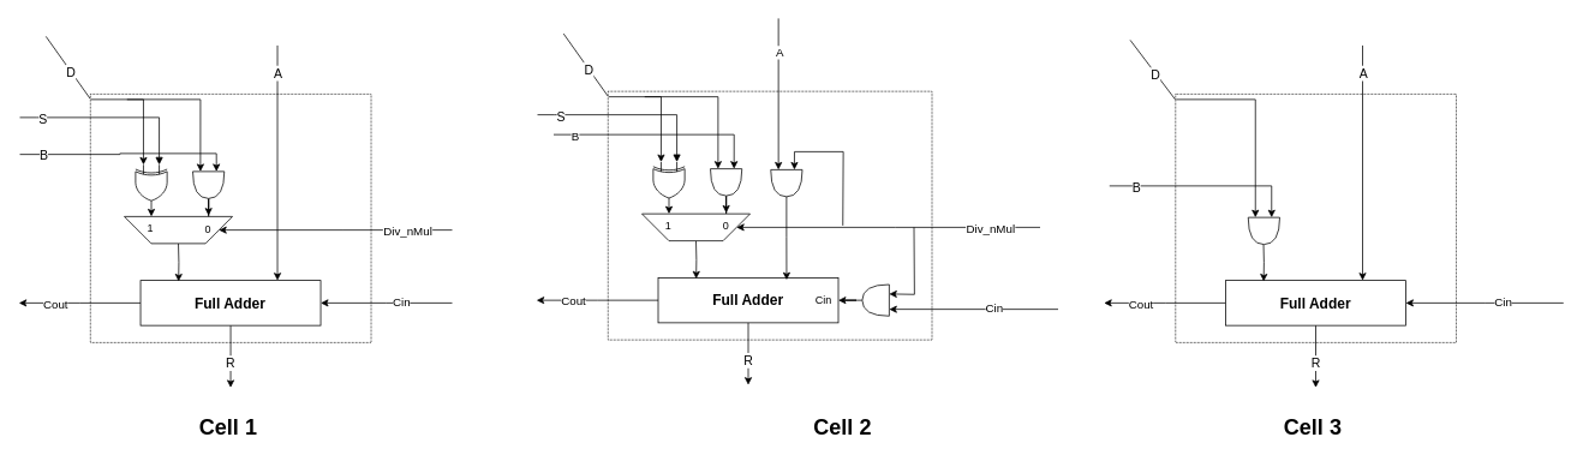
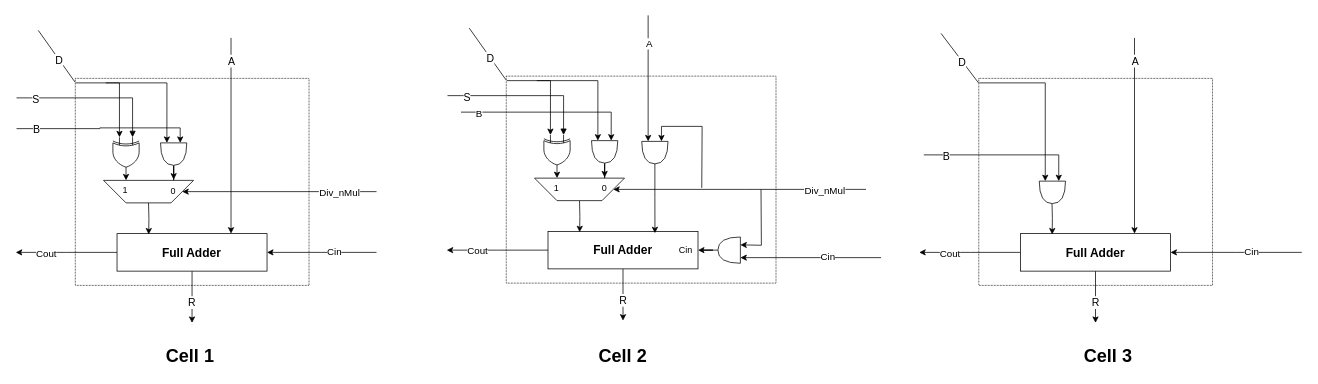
  <mxCell id="0" />
  <mxCell id="1" parent="0" />
  <mxCell id="2" value="" style="rounded=0;whiteSpace=wrap;html=1;dashed=1;dashPattern=1 1;movable=1;resizable=1;rotatable=1;deletable=1;editable=1;locked=0;connectable=1;" vertex="1" parent="1"><mxGeometry x="674.37" y="101" width="359.63" height="276" as="geometry" /></mxCell>
  <mxCell id="3" value="" style="rounded=0;whiteSpace=wrap;html=1;dashed=1;dashPattern=1 1;movable=1;resizable=1;rotatable=1;deletable=1;editable=1;locked=0;connectable=1;" vertex="1" parent="1"><mxGeometry x="1304.37" y="104" width="311.63" height="276" as="geometry" /></mxCell>
  <mxCell id="4" value="" style="rounded=0;whiteSpace=wrap;html=1;dashed=1;dashPattern=1 1;movable=1;resizable=1;rotatable=1;deletable=1;editable=1;locked=0;connectable=1;" vertex="1" parent="1"><mxGeometry x="99.74" y="104" width="311.63" height="276" as="geometry" /></mxCell>
  <mxCell id="5" style="edgeStyle=orthogonalEdgeStyle;rounded=0;orthogonalLoop=1;jettySize=auto;html=1;" edge="1" parent="1" source="13"><mxGeometry relative="1" as="geometry"><mxPoint x="20.37" y="336" as="targetPoint" /></mxGeometry></mxCell>
  <mxCell id="6" value="Cout" style="edgeLabel;html=1;align=center;verticalAlign=middle;resizable=0;points=[];fontSize=13;" vertex="1" connectable="0" parent="5"><mxGeometry x="-0.434" relative="1" as="geometry"><mxPoint x="-57" as="offset" /></mxGeometry></mxCell>
  <mxCell id="7" style="edgeStyle=orthogonalEdgeStyle;rounded=0;orthogonalLoop=1;jettySize=auto;html=1;startArrow=classic;startFill=1;endArrow=none;endFill=0;" edge="1" parent="1"><mxGeometry relative="1" as="geometry"><mxPoint x="307.37" y="50" as="targetPoint" /><mxPoint x="307.37" y="311" as="sourcePoint" /></mxGeometry></mxCell>
  <mxCell id="8" value="&lt;font style=&quot;font-size: 14px;&quot;&gt;A&lt;/font&gt;" style="edgeLabel;html=1;align=center;verticalAlign=middle;resizable=0;points=[];" vertex="1" connectable="0" parent="7"><mxGeometry x="0.777" y="2" relative="1" as="geometry"><mxPoint x="2" y="1" as="offset" /></mxGeometry></mxCell>
  <mxCell id="9" style="edgeStyle=orthogonalEdgeStyle;rounded=0;orthogonalLoop=1;jettySize=auto;html=1;" edge="1" parent="1" source="13"><mxGeometry relative="1" as="geometry"><mxPoint x="255.37" y="430" as="targetPoint" /></mxGeometry></mxCell>
  <mxCell id="10" value="R" style="edgeLabel;html=1;align=center;verticalAlign=middle;resizable=0;points=[];fontSize=14;" vertex="1" connectable="0" parent="9"><mxGeometry x="0.207" y="-3" relative="1" as="geometry"><mxPoint x="2" as="offset" /></mxGeometry></mxCell>
  <mxCell id="11" style="edgeStyle=orthogonalEdgeStyle;rounded=0;orthogonalLoop=1;jettySize=auto;html=1;startArrow=classic;startFill=1;endArrow=none;endFill=0;" edge="1" parent="1" source="13"><mxGeometry relative="1" as="geometry"><mxPoint x="501.37" y="336" as="targetPoint" /></mxGeometry></mxCell>
  <mxCell id="12" value="&lt;font style=&quot;font-size: 13px;&quot;&gt;Cin&lt;/font&gt;" style="edgeLabel;html=1;align=center;verticalAlign=middle;resizable=0;points=[];" vertex="1" connectable="0" parent="11"><mxGeometry x="0.232" y="2" relative="1" as="geometry"><mxPoint as="offset" /></mxGeometry></mxCell>
  <mxCell id="13" value="&lt;font style=&quot;font-size: 16px;&quot;&gt;&lt;b&gt;Full Adder&lt;/b&gt;&lt;/font&gt;" style="rounded=0;whiteSpace=wrap;html=1;" vertex="1" parent="1"><mxGeometry x="155.37" y="311" width="200" height="50" as="geometry" /></mxCell>
  <mxCell id="14" style="edgeStyle=orthogonalEdgeStyle;rounded=0;orthogonalLoop=1;jettySize=auto;html=1;startArrow=classic;startFill=1;endArrow=none;endFill=0;" edge="1" parent="1" source="26"><mxGeometry relative="1" as="geometry"><mxPoint x="501.37" y="255" as="targetPoint" /></mxGeometry></mxCell>
  <mxCell id="15" value="Div_nMul" style="edgeLabel;html=1;align=center;verticalAlign=middle;resizable=0;points=[];fontSize=13;" vertex="1" connectable="0" parent="14"><mxGeometry x="0.841" relative="1" as="geometry"><mxPoint x="-29" as="offset" /></mxGeometry></mxCell>
  <mxCell id="16" style="edgeStyle=orthogonalEdgeStyle;rounded=0;orthogonalLoop=1;jettySize=auto;html=1;entryX=0.211;entryY=0.022;entryDx=0;entryDy=0;entryPerimeter=0;" edge="1" parent="1" target="13"><mxGeometry relative="1" as="geometry"><mxPoint x="197.37" y="270" as="sourcePoint" /><mxPoint x="196.77" y="311.75" as="targetPoint" /></mxGeometry></mxCell>
  <mxCell id="17" style="edgeStyle=orthogonalEdgeStyle;rounded=0;orthogonalLoop=1;jettySize=auto;html=1;exitX=1;exitY=0.5;exitDx=0;exitDy=0;exitPerimeter=0;entryX=0.75;entryY=1;entryDx=0;entryDy=0;" edge="1" parent="1" source="20" target="26"><mxGeometry relative="1" as="geometry" /></mxCell>
  <mxCell id="18" style="edgeStyle=orthogonalEdgeStyle;rounded=0;orthogonalLoop=1;jettySize=auto;html=1;exitX=0;exitY=0.25;exitDx=0;exitDy=0;exitPerimeter=0;startArrow=block;startFill=1;endArrow=none;endFill=0;" edge="1" parent="1" source="20"><mxGeometry relative="1" as="geometry"><mxPoint x="21.37" y="130" as="targetPoint" /><Array as="points"><mxPoint x="176.37" y="130" /><mxPoint x="40.37" y="130" /></Array></mxGeometry></mxCell>
  <mxCell id="19" value="&lt;font style=&quot;font-size: 14px;&quot;&gt;S&lt;/font&gt;" style="edgeLabel;html=1;align=center;verticalAlign=middle;resizable=0;points=[];" vertex="1" connectable="0" parent="18"><mxGeometry x="0.765" y="1" relative="1" as="geometry"><mxPoint x="1" as="offset" /></mxGeometry></mxCell>
  <mxCell id="20" value="" style="verticalLabelPosition=bottom;shadow=0;dashed=0;align=center;html=1;verticalAlign=top;shape=mxgraph.electrical.logic_gates.logic_gate;operation=xor;rotation=90;" vertex="1" parent="1"><mxGeometry x="142.37" y="190" width="50" height="35" as="geometry" /></mxCell>
  <mxCell id="21" style="edgeStyle=orthogonalEdgeStyle;rounded=0;orthogonalLoop=1;jettySize=auto;html=1;entryX=0.5;entryY=0;entryDx=0;entryDy=0;" edge="1" parent="1" source="24" target="28"><mxGeometry relative="1" as="geometry" /></mxCell>
  <mxCell id="22" style="edgeStyle=orthogonalEdgeStyle;rounded=0;orthogonalLoop=1;jettySize=auto;html=1;exitX=0;exitY=0.25;exitDx=0;exitDy=0;exitPerimeter=0;startArrow=classic;startFill=1;endArrow=none;endFill=0;" edge="1" parent="1" source="24"><mxGeometry relative="1" as="geometry"><mxPoint x="21.37" y="171" as="targetPoint" /><Array as="points"><mxPoint x="239.37" y="170" /><mxPoint x="132.37" y="170" /><mxPoint x="50.37" y="171" /></Array></mxGeometry></mxCell>
  <mxCell id="23" value="&lt;font style=&quot;font-size: 14px;&quot;&gt;B&lt;/font&gt;" style="edgeLabel;html=1;align=center;verticalAlign=middle;resizable=0;points=[];" vertex="1" connectable="0" parent="22"><mxGeometry x="0.781" relative="1" as="geometry"><mxPoint as="offset" /></mxGeometry></mxCell>
  <mxCell id="24" value="" style="shape=or;whiteSpace=wrap;html=1;direction=south;" vertex="1" parent="1"><mxGeometry x="213.37" y="190" width="35" height="30" as="geometry" /></mxCell>
  <mxCell id="25" value="" style="group" vertex="1" connectable="0" parent="1"><mxGeometry x="137.37" y="238" width="120" height="32" as="geometry" /></mxCell>
  <mxCell id="26" value="" style="shape=trapezoid;perimeter=trapezoidPerimeter;whiteSpace=wrap;html=1;fixedSize=1;rotation=-180;size=30;" vertex="1" parent="25"><mxGeometry y="2" width="120" height="30" as="geometry" /></mxCell>
  <mxCell id="27" value="1" style="text;html=1;strokeColor=none;fillColor=none;align=center;verticalAlign=middle;whiteSpace=wrap;rounded=0;" vertex="1" parent="25"><mxGeometry x="22" width="15" height="30" as="geometry" /></mxCell>
  <mxCell id="28" value="0" style="text;html=1;strokeColor=none;fillColor=none;align=center;verticalAlign=middle;whiteSpace=wrap;rounded=0;" vertex="1" parent="25"><mxGeometry x="86" y="1" width="15" height="30" as="geometry" /></mxCell>
  <mxCell id="29" value="" style="group" vertex="1" connectable="0" parent="1"><mxGeometry x="50.37" y="40" width="172" height="70" as="geometry" /></mxCell>
  <mxCell id="30" style="edgeStyle=orthogonalEdgeStyle;rounded=0;orthogonalLoop=1;jettySize=auto;html=1;exitX=0;exitY=0.75;exitDx=0;exitDy=0;exitPerimeter=0;startArrow=classic;startFill=1;endArrow=none;endFill=0;" edge="1" parent="29" source="20"><mxGeometry relative="1" as="geometry"><mxPoint x="50" y="70" as="targetPoint" /><Array as="points"><mxPoint x="108" y="70" /><mxPoint x="50" y="70" /></Array></mxGeometry></mxCell>
  <mxCell id="31" value="" style="group" vertex="1" connectable="0" parent="29"><mxGeometry width="172" height="70" as="geometry" /></mxCell>
  <mxCell id="32" style="rounded=0;orthogonalLoop=1;jettySize=auto;html=1;startArrow=none;startFill=0;endArrow=none;endFill=0;" edge="1" parent="31"><mxGeometry relative="1" as="geometry"><mxPoint as="targetPoint" /><mxPoint x="49" y="69" as="sourcePoint" /></mxGeometry></mxCell>
  <mxCell id="33" value="D" style="edgeLabel;html=1;align=center;verticalAlign=middle;resizable=0;points=[];fontSize=14;" vertex="1" connectable="0" parent="32"><mxGeometry x="0.129" y="1" relative="1" as="geometry"><mxPoint x="7" y="9" as="offset" /></mxGeometry></mxCell>
  <mxCell id="34" style="edgeStyle=orthogonalEdgeStyle;rounded=0;orthogonalLoop=1;jettySize=auto;html=1;startArrow=classic;startFill=1;endArrow=none;endFill=0;" edge="1" parent="31"><mxGeometry relative="1" as="geometry"><mxPoint x="90" y="70" as="targetPoint" /><mxPoint x="171.5" y="150" as="sourcePoint" /><Array as="points"><mxPoint x="172" y="70" /><mxPoint x="91" y="70" /></Array></mxGeometry></mxCell>
  <mxCell id="35" style="edgeStyle=orthogonalEdgeStyle;rounded=0;orthogonalLoop=1;jettySize=auto;html=1;" edge="1" parent="1" source="41"><mxGeometry relative="1" as="geometry"><mxPoint x="595" y="333" as="targetPoint" /></mxGeometry></mxCell>
  <mxCell id="36" value="Cout" style="edgeLabel;html=1;align=center;verticalAlign=middle;resizable=0;points=[];fontSize=13;" vertex="1" connectable="0" parent="35"><mxGeometry x="-0.434" relative="1" as="geometry"><mxPoint x="-57" as="offset" /></mxGeometry></mxCell>
  <mxCell id="37" style="edgeStyle=orthogonalEdgeStyle;rounded=0;orthogonalLoop=1;jettySize=auto;html=1;" edge="1" parent="1" source="41"><mxGeometry relative="1" as="geometry"><mxPoint x="830" y="427" as="targetPoint" /></mxGeometry></mxCell>
  <mxCell id="38" value="R" style="edgeLabel;html=1;align=center;verticalAlign=middle;resizable=0;points=[];fontSize=14;" vertex="1" connectable="0" parent="37"><mxGeometry x="0.207" y="-3" relative="1" as="geometry"><mxPoint x="2" as="offset" /></mxGeometry></mxCell>
  <mxCell id="39" style="edgeStyle=orthogonalEdgeStyle;rounded=0;orthogonalLoop=1;jettySize=auto;html=1;startArrow=classic;startFill=1;endArrow=none;endFill=0;" edge="1" parent="1"><mxGeometry relative="1" as="geometry"><mxPoint x="1174" y="343" as="targetPoint" /><mxPoint x="986.5" y="343" as="sourcePoint" /></mxGeometry></mxCell>
  <mxCell id="40" value="&lt;font style=&quot;font-size: 13px;&quot;&gt;Cin&lt;/font&gt;" style="edgeLabel;html=1;align=center;verticalAlign=middle;resizable=0;points=[];" vertex="1" connectable="0" parent="39"><mxGeometry x="0.232" y="2" relative="1" as="geometry"><mxPoint as="offset" /></mxGeometry></mxCell>
  <mxCell id="41" value="&lt;font style=&quot;font-size: 16px;&quot;&gt;&lt;b&gt;Full Adder&lt;/b&gt;&lt;/font&gt;" style="rounded=0;whiteSpace=wrap;html=1;" vertex="1" parent="1"><mxGeometry x="730" y="308" width="200" height="50" as="geometry" /></mxCell>
  <mxCell id="42" style="edgeStyle=orthogonalEdgeStyle;rounded=0;orthogonalLoop=1;jettySize=auto;html=1;startArrow=classic;startFill=1;endArrow=none;endFill=0;" edge="1" parent="1" source="54"><mxGeometry relative="1" as="geometry"><mxPoint x="1154" y="252" as="targetPoint" /></mxGeometry></mxCell>
  <mxCell id="43" value="Div_nMul" style="edgeLabel;html=1;align=center;verticalAlign=middle;resizable=0;points=[];fontSize=13;" vertex="1" connectable="0" parent="42"><mxGeometry x="0.841" relative="1" as="geometry"><mxPoint x="-29" as="offset" /></mxGeometry></mxCell>
  <mxCell id="44" style="edgeStyle=orthogonalEdgeStyle;rounded=0;orthogonalLoop=1;jettySize=auto;html=1;entryX=0.211;entryY=0.022;entryDx=0;entryDy=0;entryPerimeter=0;" edge="1" parent="1" target="41"><mxGeometry relative="1" as="geometry"><mxPoint x="772" y="267" as="sourcePoint" /><mxPoint x="771.4" y="308.75" as="targetPoint" /></mxGeometry></mxCell>
  <mxCell id="45" style="edgeStyle=orthogonalEdgeStyle;rounded=0;orthogonalLoop=1;jettySize=auto;html=1;exitX=1;exitY=0.5;exitDx=0;exitDy=0;exitPerimeter=0;entryX=0.75;entryY=1;entryDx=0;entryDy=0;" edge="1" parent="1" source="48" target="54"><mxGeometry relative="1" as="geometry" /></mxCell>
  <mxCell id="46" style="edgeStyle=orthogonalEdgeStyle;rounded=0;orthogonalLoop=1;jettySize=auto;html=1;exitX=0;exitY=0.25;exitDx=0;exitDy=0;exitPerimeter=0;startArrow=block;startFill=1;endArrow=none;endFill=0;" edge="1" parent="1" source="48"><mxGeometry relative="1" as="geometry"><mxPoint x="596" y="127" as="targetPoint" /><Array as="points"><mxPoint x="751" y="127" /><mxPoint x="615" y="127" /></Array></mxGeometry></mxCell>
  <mxCell id="47" value="&lt;font style=&quot;font-size: 14px;&quot;&gt;S&lt;/font&gt;" style="edgeLabel;html=1;align=center;verticalAlign=middle;resizable=0;points=[];" vertex="1" connectable="0" parent="46"><mxGeometry x="0.765" y="1" relative="1" as="geometry"><mxPoint x="1" as="offset" /></mxGeometry></mxCell>
  <mxCell id="48" value="" style="verticalLabelPosition=bottom;shadow=0;dashed=0;align=center;html=1;verticalAlign=top;shape=mxgraph.electrical.logic_gates.logic_gate;operation=xor;rotation=90;" vertex="1" parent="1"><mxGeometry x="717" y="187" width="50" height="35" as="geometry" /></mxCell>
  <mxCell id="49" style="edgeStyle=orthogonalEdgeStyle;rounded=0;orthogonalLoop=1;jettySize=auto;html=1;entryX=0.5;entryY=0;entryDx=0;entryDy=0;" edge="1" parent="1" source="52" target="56"><mxGeometry relative="1" as="geometry" /></mxCell>
  <mxCell id="50" style="edgeStyle=orthogonalEdgeStyle;rounded=0;orthogonalLoop=1;jettySize=auto;html=1;exitX=0;exitY=0.25;exitDx=0;exitDy=0;exitPerimeter=0;startArrow=classic;startFill=1;endArrow=none;endFill=0;" edge="1" parent="1" source="52"><mxGeometry relative="1" as="geometry"><mxPoint x="614" y="149" as="targetPoint" /><Array as="points"><mxPoint x="814" y="149" /></Array></mxGeometry></mxCell>
  <mxCell id="51" value="B" style="edgeLabel;html=1;align=center;verticalAlign=middle;resizable=0;points=[];fontSize=13;" vertex="1" connectable="0" parent="50"><mxGeometry x="0.803" y="1" relative="1" as="geometry"><mxPoint as="offset" /></mxGeometry></mxCell>
  <mxCell id="52" value="" style="shape=or;whiteSpace=wrap;html=1;direction=south;" vertex="1" parent="1"><mxGeometry x="788" y="187" width="35" height="30" as="geometry" /></mxCell>
  <mxCell id="53" value="" style="group" vertex="1" connectable="0" parent="1"><mxGeometry x="712" y="235" width="120" height="32" as="geometry" /></mxCell>
  <mxCell id="54" value="" style="shape=trapezoid;perimeter=trapezoidPerimeter;whiteSpace=wrap;html=1;fixedSize=1;rotation=-180;size=30;" vertex="1" parent="53"><mxGeometry y="2" width="120" height="30" as="geometry" /></mxCell>
  <mxCell id="55" value="1" style="text;html=1;strokeColor=none;fillColor=none;align=center;verticalAlign=middle;whiteSpace=wrap;rounded=0;" vertex="1" parent="53"><mxGeometry x="22" width="15" height="30" as="geometry" /></mxCell>
  <mxCell id="56" value="0" style="text;html=1;strokeColor=none;fillColor=none;align=center;verticalAlign=middle;whiteSpace=wrap;rounded=0;" vertex="1" parent="53"><mxGeometry x="86" y="1" width="15" height="30" as="geometry" /></mxCell>
  <mxCell id="57" value="" style="group" vertex="1" connectable="0" parent="1"><mxGeometry x="625" y="37" width="172" height="70" as="geometry" /></mxCell>
  <mxCell id="58" style="edgeStyle=orthogonalEdgeStyle;rounded=0;orthogonalLoop=1;jettySize=auto;html=1;exitX=0;exitY=0.75;exitDx=0;exitDy=0;exitPerimeter=0;startArrow=classic;startFill=1;endArrow=none;endFill=0;" edge="1" parent="57" source="48"><mxGeometry relative="1" as="geometry"><mxPoint x="50" y="70" as="targetPoint" /><Array as="points"><mxPoint x="108" y="70" /><mxPoint x="50" y="70" /></Array></mxGeometry></mxCell>
  <mxCell id="59" value="" style="group" vertex="1" connectable="0" parent="57"><mxGeometry width="172" height="70" as="geometry" /></mxCell>
  <mxCell id="60" style="rounded=0;orthogonalLoop=1;jettySize=auto;html=1;startArrow=none;startFill=0;endArrow=none;endFill=0;" edge="1" parent="59"><mxGeometry relative="1" as="geometry"><mxPoint as="targetPoint" /><mxPoint x="49" y="69" as="sourcePoint" /></mxGeometry></mxCell>
  <mxCell id="61" value="D" style="edgeLabel;html=1;align=center;verticalAlign=middle;resizable=0;points=[];fontSize=14;" vertex="1" connectable="0" parent="60"><mxGeometry x="0.129" y="1" relative="1" as="geometry"><mxPoint x="7" y="9" as="offset" /></mxGeometry></mxCell>
  <mxCell id="62" style="edgeStyle=orthogonalEdgeStyle;rounded=0;orthogonalLoop=1;jettySize=auto;html=1;startArrow=classic;startFill=1;endArrow=none;endFill=0;" edge="1" parent="59"><mxGeometry relative="1" as="geometry"><mxPoint x="90" y="70" as="targetPoint" /><mxPoint x="171.5" y="150" as="sourcePoint" /><Array as="points"><mxPoint x="172" y="70" /><mxPoint x="91" y="70" /></Array></mxGeometry></mxCell>
  <mxCell id="63" style="edgeStyle=orthogonalEdgeStyle;rounded=0;orthogonalLoop=1;jettySize=auto;html=1;startArrow=classic;startFill=1;endArrow=none;endFill=0;" edge="1" parent="1"><mxGeometry relative="1" as="geometry"><mxPoint x="863.5" y="20" as="targetPoint" /><mxPoint x="863.538" y="188" as="sourcePoint" /></mxGeometry></mxCell>
  <mxCell id="64" value="A" style="edgeLabel;html=1;align=center;verticalAlign=middle;resizable=0;points=[];fontSize=13;" vertex="1" connectable="0" parent="63"><mxGeometry x="0.548" y="-2" relative="1" as="geometry"><mxPoint x="-1" as="offset" /></mxGeometry></mxCell>
  <mxCell id="65" style="edgeStyle=orthogonalEdgeStyle;rounded=0;orthogonalLoop=1;jettySize=auto;html=1;exitX=0;exitY=0.25;exitDx=0;exitDy=0;exitPerimeter=0;startArrow=classic;startFill=1;endArrow=none;endFill=0;" edge="1" parent="1" source="66"><mxGeometry relative="1" as="geometry"><mxPoint x="935" y="250" as="targetPoint" /></mxGeometry></mxCell>
  <mxCell id="66" value="" style="shape=or;whiteSpace=wrap;html=1;direction=south;" vertex="1" parent="1"><mxGeometry x="855" y="188" width="35" height="30" as="geometry" /></mxCell>
  <mxCell id="67" style="edgeStyle=orthogonalEdgeStyle;rounded=0;orthogonalLoop=1;jettySize=auto;html=1;entryX=0.713;entryY=0.049;entryDx=0;entryDy=0;entryPerimeter=0;" edge="1" parent="1" source="66" target="41"><mxGeometry relative="1" as="geometry" /></mxCell>
  <mxCell id="68" value="&lt;font style=&quot;font-size: 24px;&quot;&gt;&lt;b&gt;Cell 1&lt;/b&gt;&lt;/font&gt;" style="text;html=1;strokeColor=none;fillColor=none;align=center;verticalAlign=middle;whiteSpace=wrap;rounded=0;" vertex="1" parent="1"><mxGeometry x="149.55" y="460" width="205.82" height="30" as="geometry" /></mxCell>
- <mxCell id="69" value="&lt;font style=&quot;font-size: 24px;&quot;&gt;&lt;b&gt;Cell 2&lt;/b&gt;&lt;/font&gt;" style="text;html=1;strokeColor=none;fillColor=none;align=center;verticalAlign=middle;whiteSpace=wrap;rounded=0;" vertex="1" parent="1"><mxGeometry x="832.28" y="460" width="205.82" height="30" as="geometry" /></mxCell>
+ <mxCell id="69" value="&lt;font style=&quot;font-size: 24px;&quot;&gt;&lt;b&gt;Cell 2&lt;/b&gt;&lt;/font&gt;" style="text;html=1;strokeColor=none;fillColor=none;align=center;verticalAlign=middle;whiteSpace=wrap;rounded=0;" vertex="1" parent="1"><mxGeometry x="727.28" y="460" width="205.82" height="30" as="geometry" /></mxCell>
  <mxCell id="70" style="edgeStyle=orthogonalEdgeStyle;rounded=0;orthogonalLoop=1;jettySize=auto;html=1;" edge="1" parent="1" source="78"><mxGeometry relative="1" as="geometry"><mxPoint x="1225" y="336" as="targetPoint" /></mxGeometry></mxCell>
  <mxCell id="71" value="Cout" style="edgeLabel;html=1;align=center;verticalAlign=middle;resizable=0;points=[];fontSize=13;" vertex="1" connectable="0" parent="70"><mxGeometry x="-0.434" relative="1" as="geometry"><mxPoint x="-57" as="offset" /></mxGeometry></mxCell>
  <mxCell id="72" style="edgeStyle=orthogonalEdgeStyle;rounded=0;orthogonalLoop=1;jettySize=auto;html=1;startArrow=classic;startFill=1;endArrow=none;endFill=0;" edge="1" parent="1"><mxGeometry relative="1" as="geometry"><mxPoint x="1512" y="50" as="targetPoint" /><mxPoint x="1512" y="311" as="sourcePoint" /></mxGeometry></mxCell>
  <mxCell id="73" value="&lt;font style=&quot;font-size: 14px;&quot;&gt;A&lt;/font&gt;" style="edgeLabel;html=1;align=center;verticalAlign=middle;resizable=0;points=[];" vertex="1" connectable="0" parent="72"><mxGeometry x="0.777" y="2" relative="1" as="geometry"><mxPoint x="2" y="1" as="offset" /></mxGeometry></mxCell>
  <mxCell id="74" style="edgeStyle=orthogonalEdgeStyle;rounded=0;orthogonalLoop=1;jettySize=auto;html=1;" edge="1" parent="1" source="78"><mxGeometry relative="1" as="geometry"><mxPoint x="1460" y="430" as="targetPoint" /></mxGeometry></mxCell>
  <mxCell id="75" value="R" style="edgeLabel;html=1;align=center;verticalAlign=middle;resizable=0;points=[];fontSize=14;" vertex="1" connectable="0" parent="74"><mxGeometry x="0.207" y="-3" relative="1" as="geometry"><mxPoint x="2" as="offset" /></mxGeometry></mxCell>
  <mxCell id="76" style="edgeStyle=orthogonalEdgeStyle;rounded=0;orthogonalLoop=1;jettySize=auto;html=1;startArrow=classic;startFill=1;endArrow=none;endFill=0;" edge="1" parent="1" source="78"><mxGeometry relative="1" as="geometry"><mxPoint x="1735" y="336" as="targetPoint" /></mxGeometry></mxCell>
  <mxCell id="77" value="&lt;font style=&quot;font-size: 13px;&quot;&gt;Cin&lt;/font&gt;" style="edgeLabel;html=1;align=center;verticalAlign=middle;resizable=0;points=[];" vertex="1" connectable="0" parent="76"><mxGeometry x="0.232" y="2" relative="1" as="geometry"><mxPoint as="offset" /></mxGeometry></mxCell>
  <mxCell id="78" value="&lt;font style=&quot;font-size: 16px;&quot;&gt;&lt;b&gt;Full Adder&lt;/b&gt;&lt;/font&gt;" style="rounded=0;whiteSpace=wrap;html=1;" vertex="1" parent="1"><mxGeometry x="1360" y="311" width="200" height="50" as="geometry" /></mxCell>
  <mxCell id="79" style="edgeStyle=orthogonalEdgeStyle;rounded=0;orthogonalLoop=1;jettySize=auto;html=1;entryX=0.211;entryY=0.022;entryDx=0;entryDy=0;entryPerimeter=0;" edge="1" parent="1" target="78"><mxGeometry relative="1" as="geometry"><mxPoint x="1402" y="270" as="sourcePoint" /><mxPoint x="1401.4" y="311.75" as="targetPoint" /></mxGeometry></mxCell>
  <mxCell id="80" style="edgeStyle=orthogonalEdgeStyle;rounded=0;orthogonalLoop=1;jettySize=auto;html=1;startArrow=classic;startFill=1;endArrow=none;endFill=0;" edge="1" parent="1"><mxGeometry relative="1" as="geometry"><mxPoint x="1231" y="206" as="targetPoint" /><mxPoint x="1411" y="241" as="sourcePoint" /><Array as="points"><mxPoint x="1411" y="206" /></Array></mxGeometry></mxCell>
  <mxCell id="81" value="B" style="edgeLabel;html=1;align=center;verticalAlign=middle;resizable=0;points=[];fontSize=14;" vertex="1" connectable="0" parent="80"><mxGeometry x="0.734" y="1" relative="1" as="geometry"><mxPoint as="offset" /></mxGeometry></mxCell>
  <mxCell id="82" value="" style="shape=or;whiteSpace=wrap;html=1;direction=south;" vertex="1" parent="1"><mxGeometry x="1385" y="241" width="35" height="30" as="geometry" /></mxCell>
- <mxCell id="83" value="&lt;font style=&quot;font-size: 24px;&quot;&gt;&lt;b&gt;Cell 3&lt;/b&gt;&lt;/font&gt;" style="text;html=1;strokeColor=none;fillColor=none;align=center;verticalAlign=middle;whiteSpace=wrap;rounded=0;" vertex="1" parent="1"><mxGeometry x="1354.18" y="460" width="205.82" height="30" as="geometry" /></mxCell>
+ <mxCell id="83" value="&lt;font style=&quot;font-size: 24px;&quot;&gt;&lt;b&gt;Cell 3&lt;/b&gt;&lt;/font&gt;" style="text;html=1;strokeColor=none;fillColor=none;align=center;verticalAlign=middle;whiteSpace=wrap;rounded=0;" vertex="1" parent="1"><mxGeometry x="1374.18" y="460" width="205.82" height="30" as="geometry" /></mxCell>
  <mxCell id="84" style="rounded=0;orthogonalLoop=1;jettySize=auto;html=1;startArrow=none;startFill=0;endArrow=none;endFill=0;" edge="1" parent="1"><mxGeometry relative="1" as="geometry"><mxPoint x="1254" y="44" as="targetPoint" /><mxPoint x="1304" y="110" as="sourcePoint" /></mxGeometry></mxCell>
  <mxCell id="85" value="D" style="edgeLabel;html=1;align=center;verticalAlign=middle;resizable=0;points=[];fontSize=14;" vertex="1" connectable="0" parent="84"><mxGeometry x="0.129" y="1" relative="1" as="geometry"><mxPoint x="7" y="9" as="offset" /></mxGeometry></mxCell>
  <mxCell id="86" style="edgeStyle=orthogonalEdgeStyle;rounded=0;orthogonalLoop=1;jettySize=auto;html=1;startArrow=classic;startFill=1;endArrow=none;endFill=0;" edge="1" parent="1"><mxGeometry relative="1" as="geometry"><mxPoint x="1393" y="241" as="sourcePoint" /><mxPoint x="1305" y="110" as="targetPoint" /><Array as="points"><mxPoint x="1393" y="110" /></Array></mxGeometry></mxCell>
  <mxCell id="87" value="" style="edgeStyle=orthogonalEdgeStyle;rounded=0;orthogonalLoop=1;jettySize=auto;html=1;startArrow=classic;startFill=1;endArrow=none;endFill=0;" edge="1" parent="1" source="41" target="89"><mxGeometry relative="1" as="geometry"><mxPoint x="1174" y="333" as="targetPoint" /><mxPoint x="930" y="333" as="sourcePoint" /></mxGeometry></mxCell>
  <mxCell id="88" style="edgeStyle=orthogonalEdgeStyle;rounded=0;orthogonalLoop=1;jettySize=auto;html=1;startArrow=classic;startFill=1;endArrow=none;endFill=0;" edge="1" parent="1"><mxGeometry relative="1" as="geometry"><mxPoint x="1014" y="252" as="targetPoint" /><mxPoint x="986.5" y="326" as="sourcePoint" /></mxGeometry></mxCell>
  <mxCell id="89" value="" style="shape=or;whiteSpace=wrap;html=1;direction=south;rotation=90;" vertex="1" parent="1"><mxGeometry x="954" y="318" width="35" height="30" as="geometry" /></mxCell>
  <mxCell id="90" value="Cin" style="text;html=1;strokeColor=none;fillColor=none;align=center;verticalAlign=middle;whiteSpace=wrap;rounded=0;" vertex="1" parent="1"><mxGeometry x="884" y="318" width="60" height="30" as="geometry" /></mxCell>
